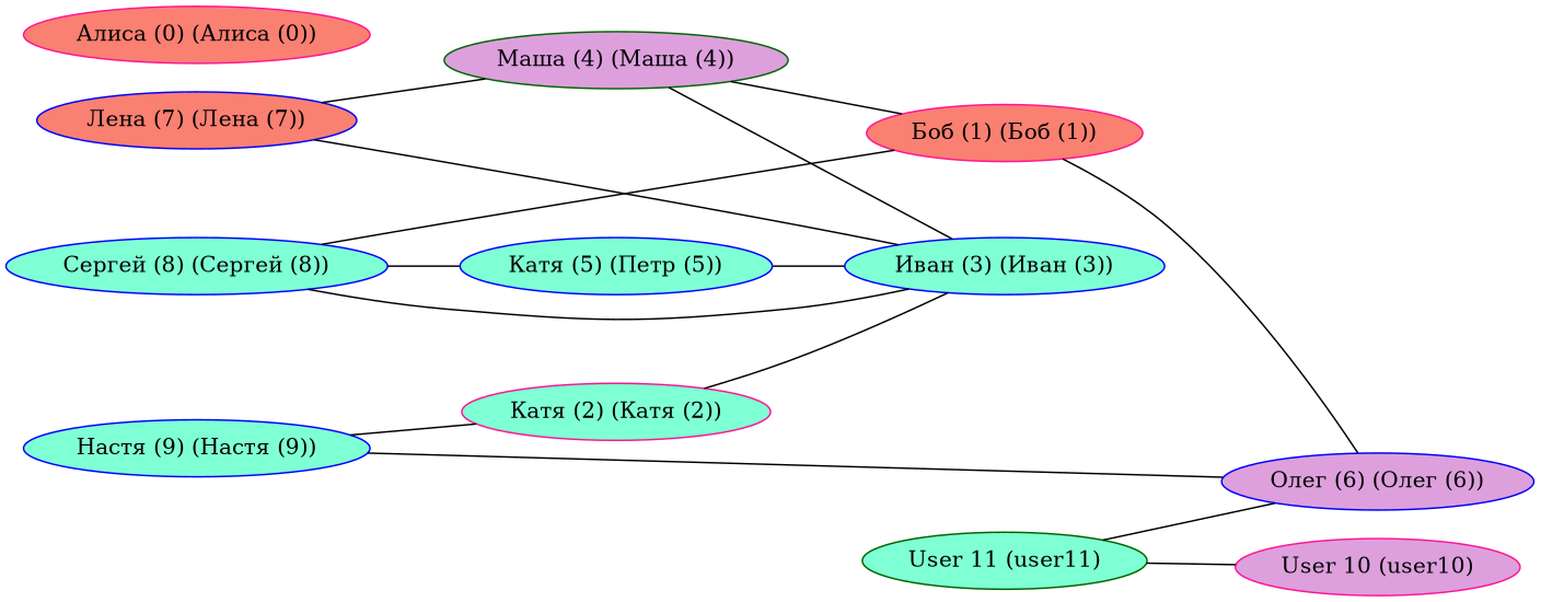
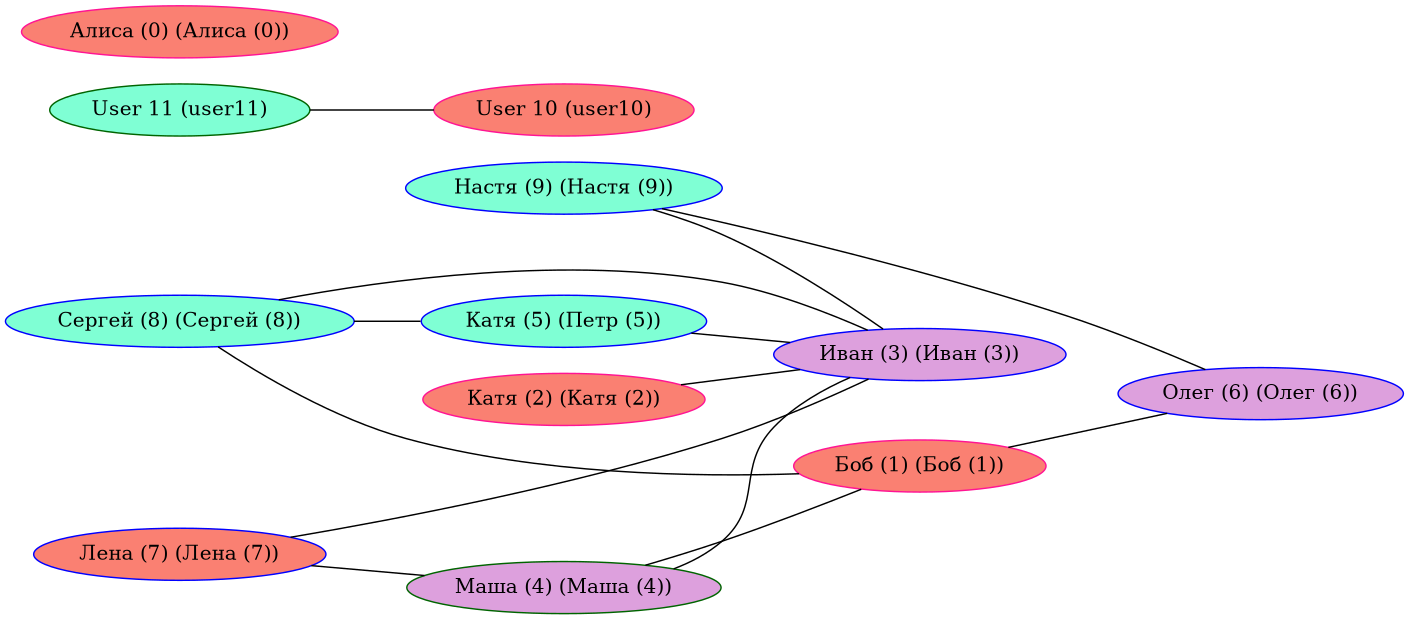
  graph {
    rankdir=LR
    node [color=blue fillcolor=aquamarine style=filled]
    "Лена (7) (Лена (7))" [fillcolor=salmon]
    "Маша (4) (Маша (4))" [color=darkgreen fillcolor=plum]
-   "Иван (3) (Иван (3))"
+   "Иван (3) (Иван (3))" [fillcolor=plum]
    "Боб (1) (Боб (1))" [color=deeppink fillcolor=salmon]
    "Настя (9) (Настя (9))"
    "Олег (6) (Олег (6))" [fillcolor=plum]
    "User 11 (user11)" [color=darkgreen]
-   "User 10 (user10)" [color=deeppink fillcolor=plum]
-   "Катя (2) (Катя (2))" [color=deeppink]
+   "User 10 (user10)" [color=deeppink fillcolor=salmon]
+   "Катя (2) (Катя (2))" [color=deeppink fillcolor=salmon]
    "Сергей (8) (Сергей (8))"
    n11 [label="Катя (5) (Петр (5))"]
    "Алиса (0) (Алиса (0))" [color=deeppink fillcolor=salmon]
    "Лена (7) (Лена (7))" -- "Маша (4) (Маша (4))"
    "Лена (7) (Лена (7))" -- "Иван (3) (Иван (3))"
    "Маша (4) (Маша (4))" -- "Иван (3) (Иван (3))"
    "Маша (4) (Маша (4))" -- "Боб (1) (Боб (1))"
    "Боб (1) (Боб (1))" -- "Олег (6) (Олег (6))"
-   "Настя (9) (Настя (9))" -- "Катя (2) (Катя (2))"
+   "Настя (9) (Настя (9))" -- "Иван (3) (Иван (3))"
    "Настя (9) (Настя (9))" -- "Олег (6) (Олег (6))"
-   "User 11 (user11)" -- "Олег (6) (Олег (6))"
    "User 11 (user11)" -- "User 10 (user10)"
    "Катя (2) (Катя (2))" -- "Иван (3) (Иван (3))"
    "Сергей (8) (Сергей (8))" -- "Иван (3) (Иван (3))"
    "Сергей (8) (Сергей (8))" -- "Боб (1) (Боб (1))"
    "Сергей (8) (Сергей (8))" -- n11
    n11 -- "Иван (3) (Иван (3))"
  }
